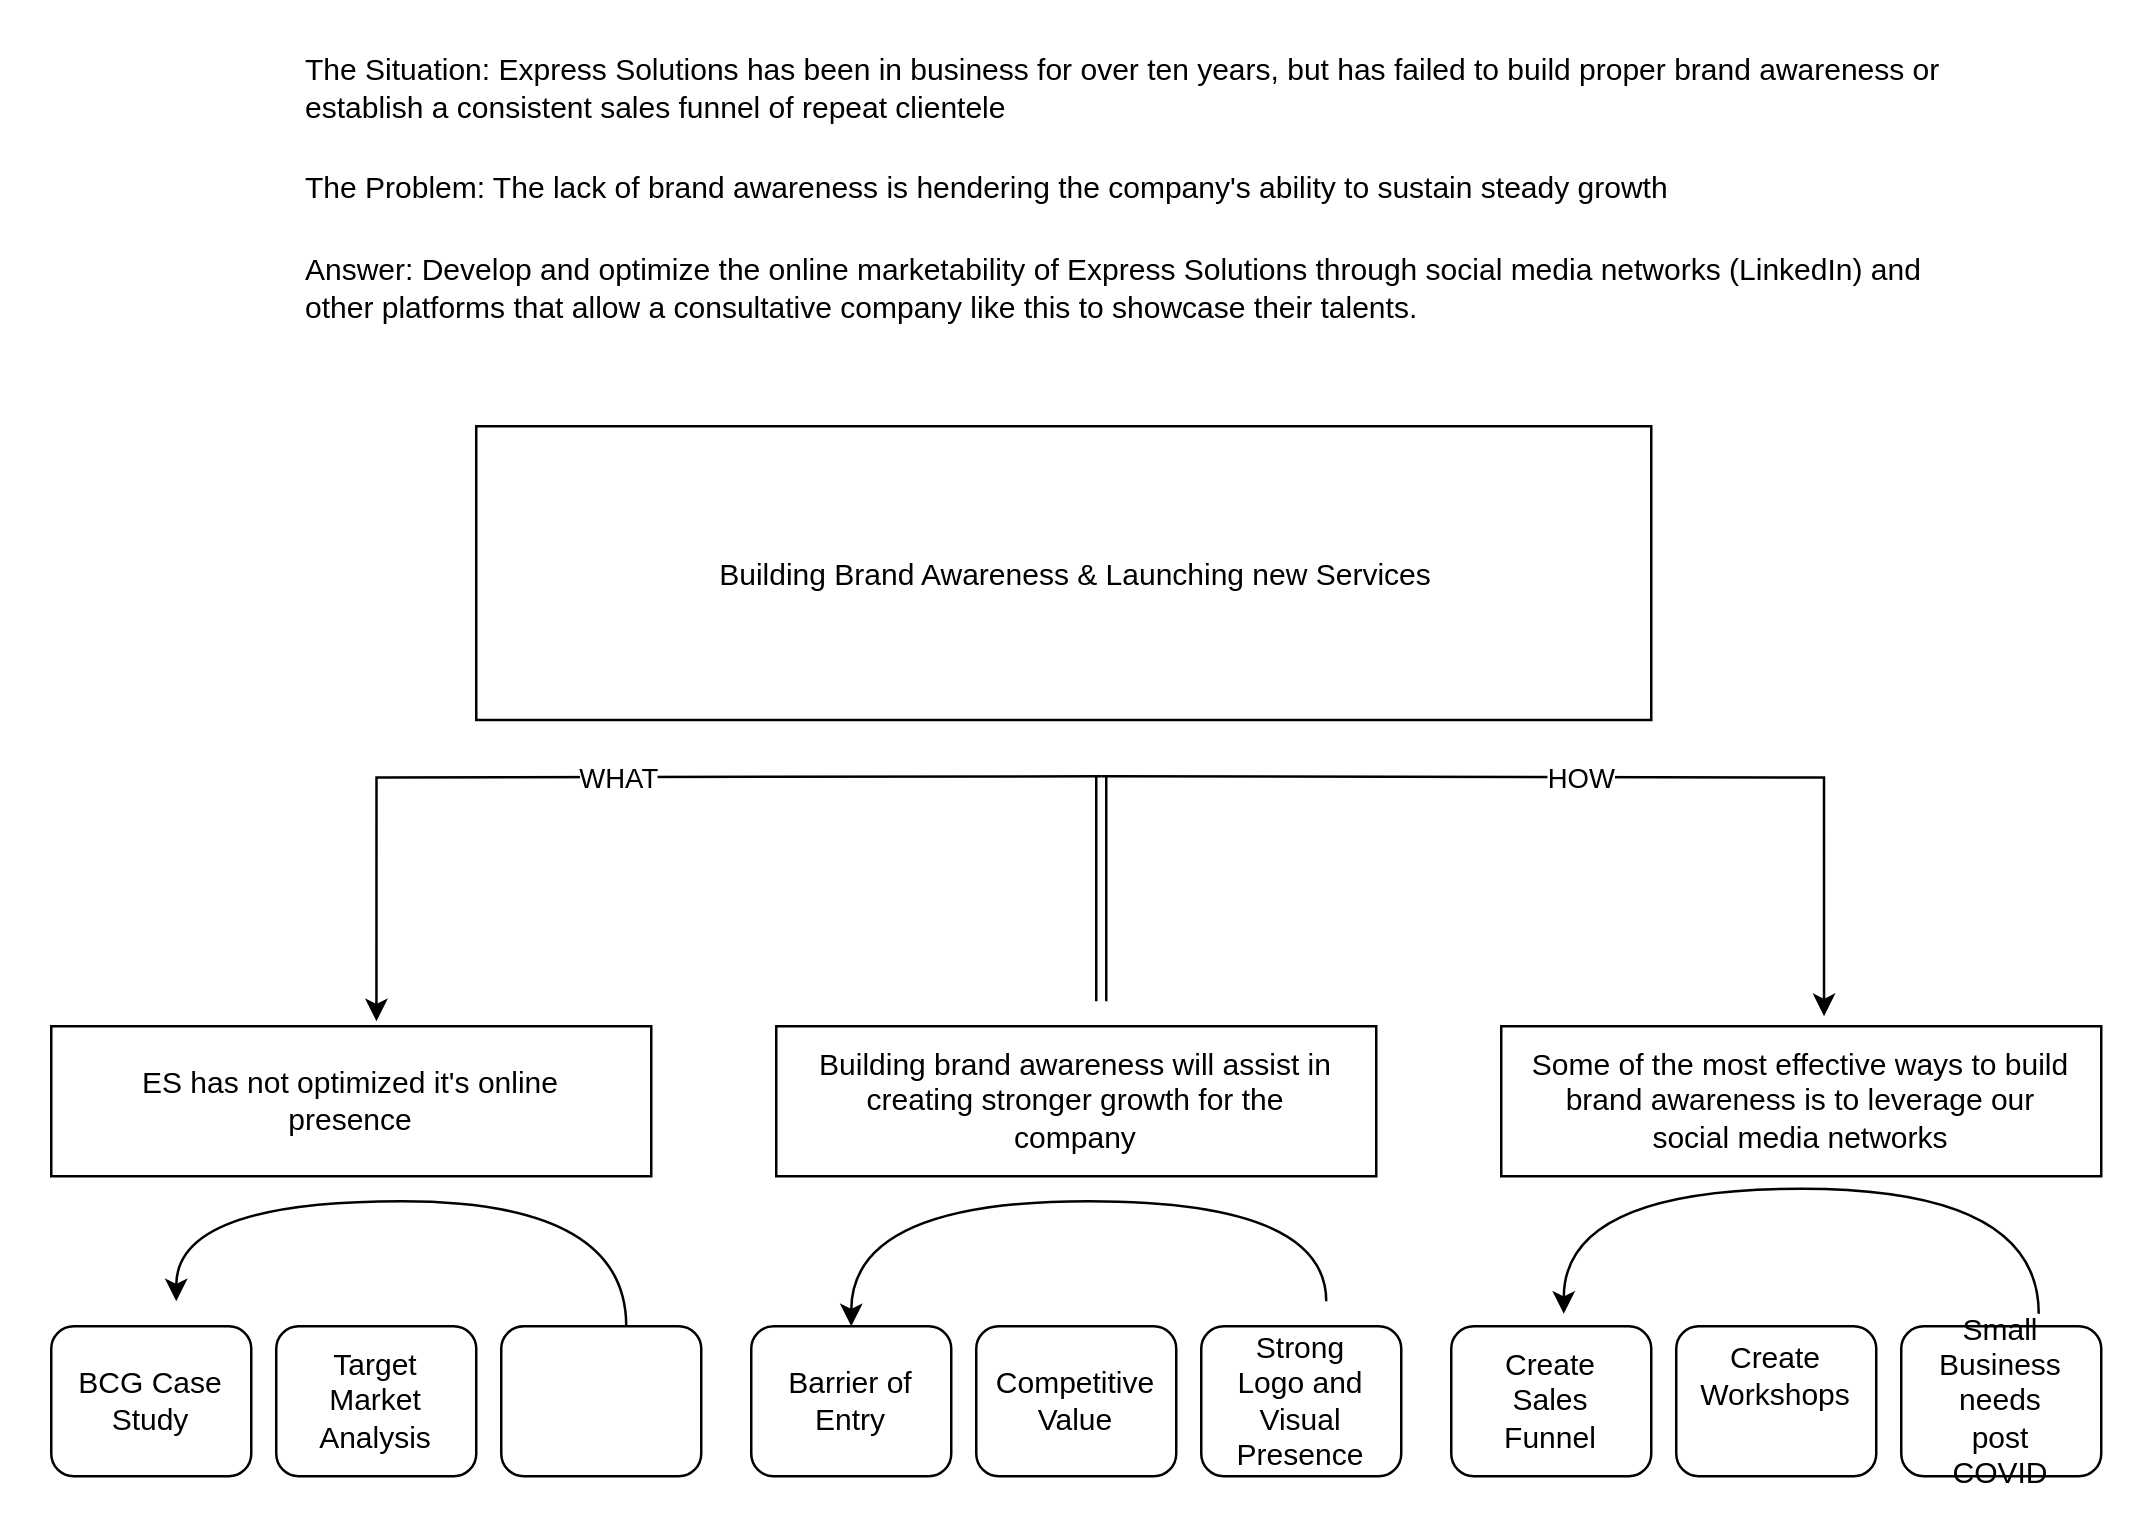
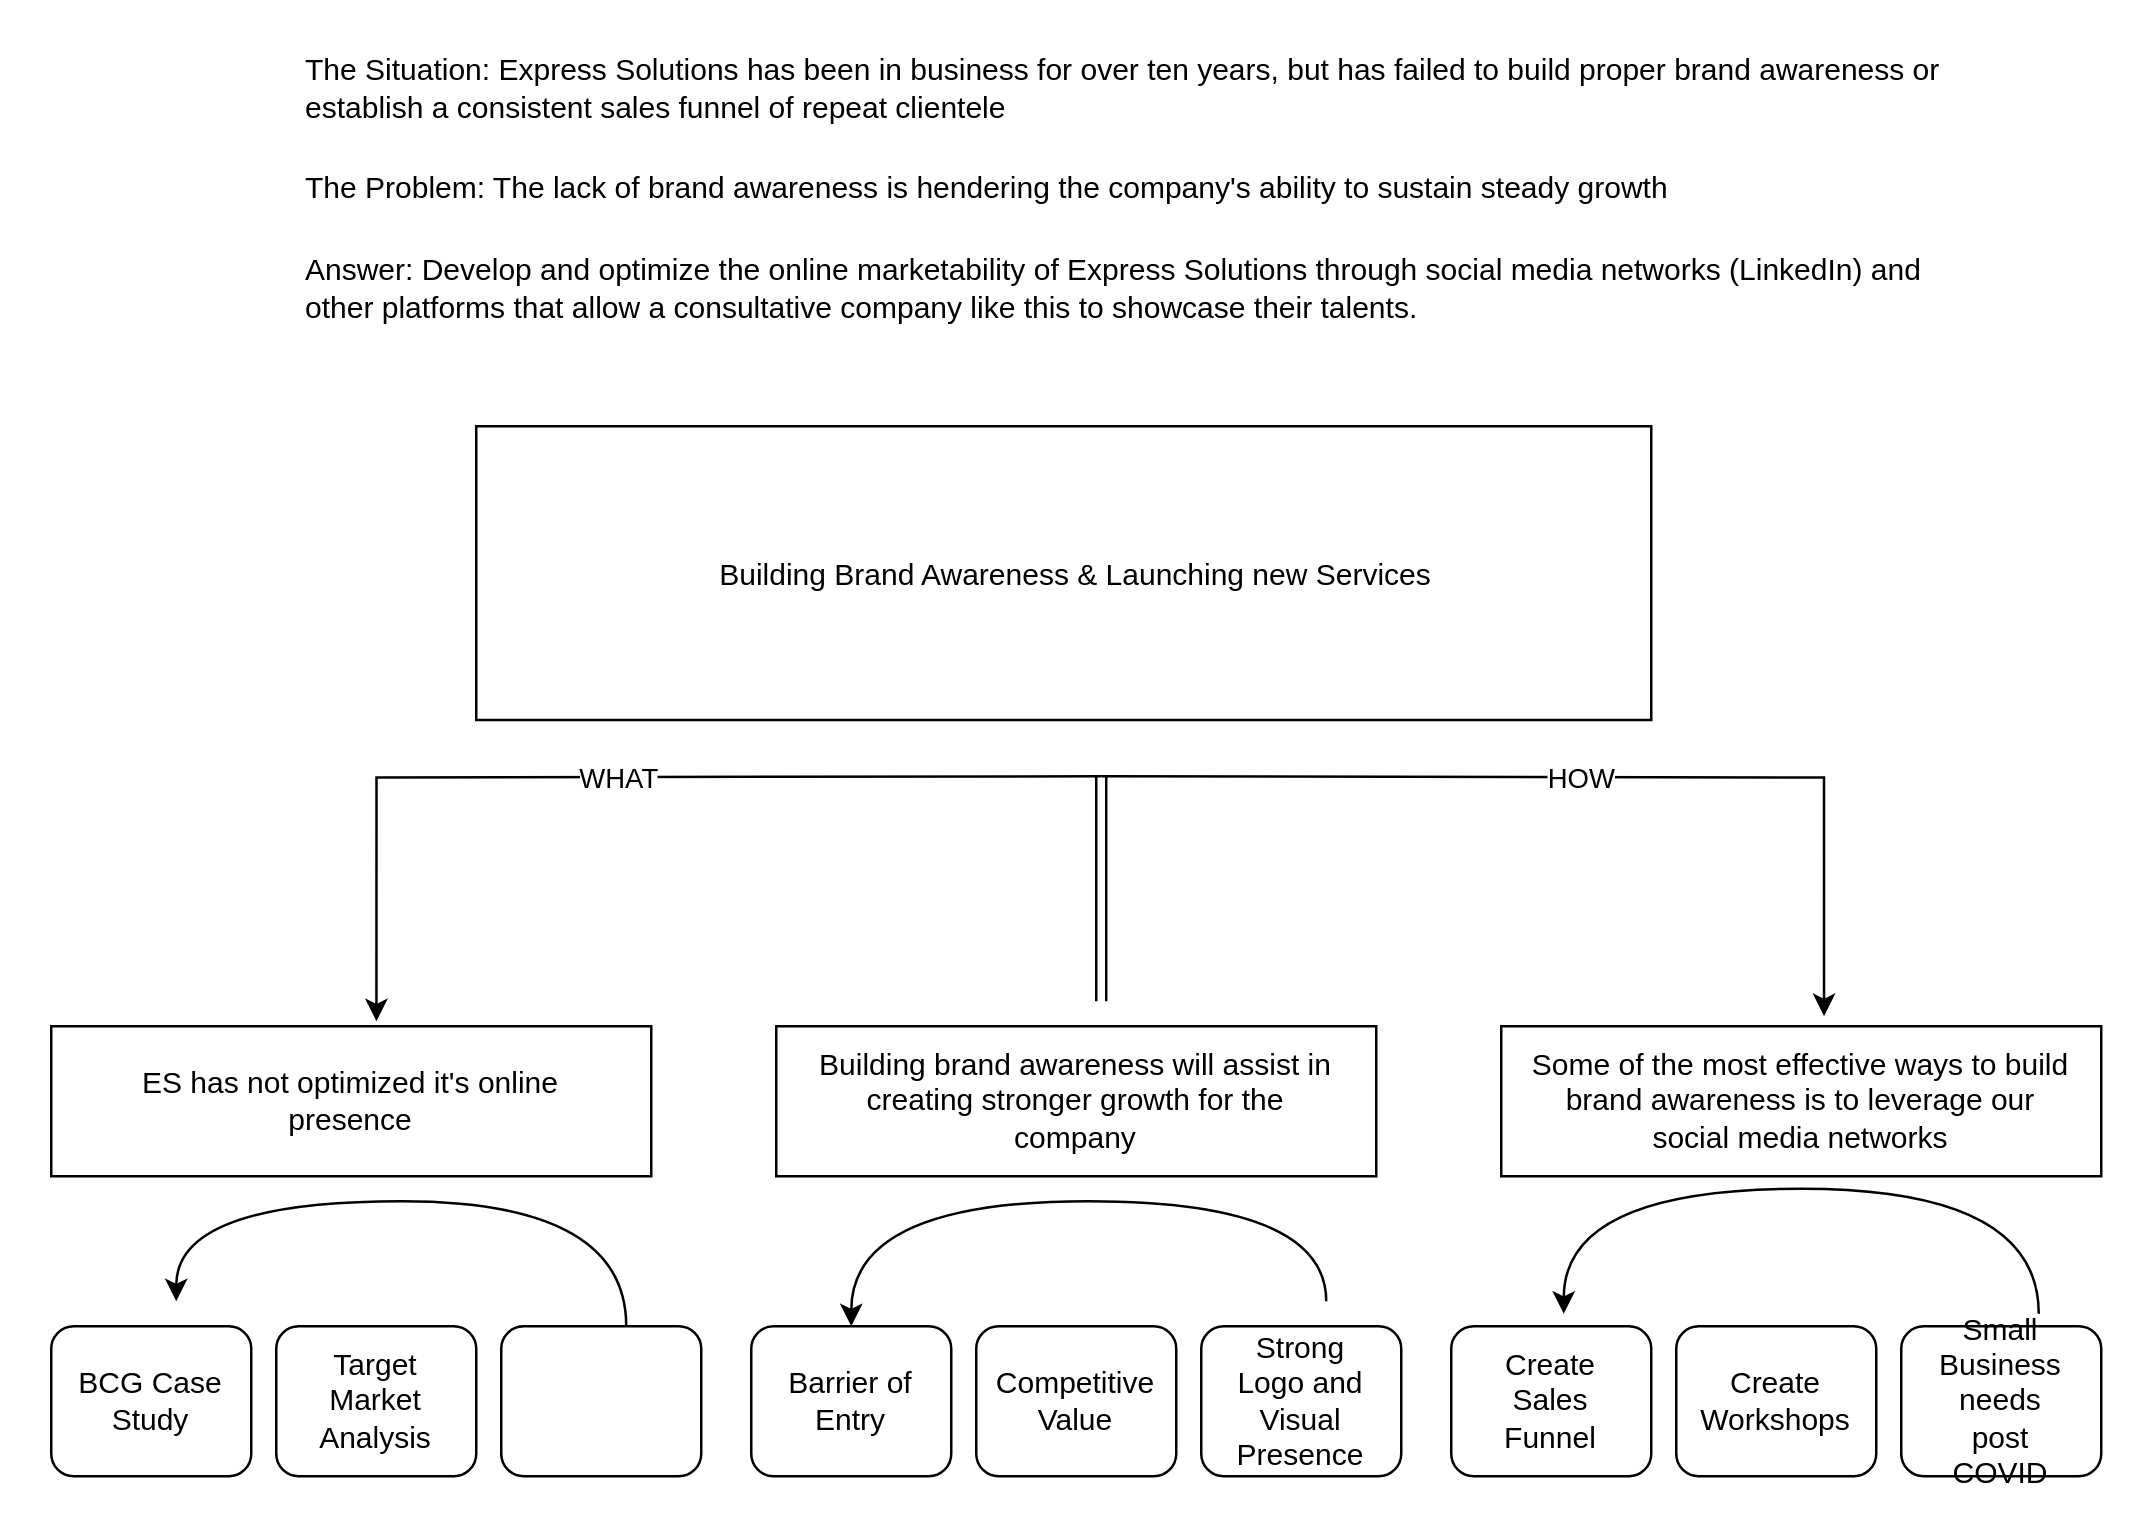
  <mxCell id="0" />
  <mxCell id="1" parent="0" />
  <mxCell id="2" value="" style="rounded=0;whiteSpace=wrap;html=1;" parent="1" vertex="1"><mxGeometry x="190" y="170" width="470" height="117.5" as="geometry" /></mxCell>
  <mxCell id="3" value="" style="rounded=0;whiteSpace=wrap;html=1;" parent="1" vertex="1"><mxGeometry x="20" y="410" width="240" height="60" as="geometry" /></mxCell>
  <mxCell id="4" value="" style="rounded=0;whiteSpace=wrap;html=1;" parent="1" vertex="1"><mxGeometry x="600" y="410" width="240" height="60" as="geometry" /></mxCell>
  <mxCell id="5" value="" style="rounded=0;whiteSpace=wrap;html=1;" parent="1" vertex="1"><mxGeometry x="310" y="410" width="240" height="60" as="geometry" /></mxCell>
  <mxCell id="6" value="" style="rounded=1;whiteSpace=wrap;html=1;" parent="1" vertex="1"><mxGeometry x="20" y="530" width="80" height="60" as="geometry" /></mxCell>
  <mxCell id="7" value="" style="rounded=1;whiteSpace=wrap;html=1;" parent="1" vertex="1"><mxGeometry x="110" y="530" width="80" height="60" as="geometry" /></mxCell>
  <mxCell id="8" value="" style="rounded=1;whiteSpace=wrap;html=1;" parent="1" vertex="1"><mxGeometry x="200" y="530" width="80" height="60" as="geometry" /></mxCell>
  <mxCell id="9" value="" style="rounded=1;whiteSpace=wrap;html=1;" parent="1" vertex="1"><mxGeometry x="300" y="530" width="80" height="60" as="geometry" /></mxCell>
  <mxCell id="10" value="" style="rounded=1;whiteSpace=wrap;html=1;" parent="1" vertex="1"><mxGeometry x="390" y="530" width="80" height="60" as="geometry" /></mxCell>
  <mxCell id="11" value="" style="rounded=1;whiteSpace=wrap;html=1;" parent="1" vertex="1"><mxGeometry x="480" y="530" width="80" height="60" as="geometry" /></mxCell>
  <mxCell id="12" value="" style="rounded=1;whiteSpace=wrap;html=1;" parent="1" vertex="1"><mxGeometry x="580" y="530" width="80" height="60" as="geometry" /></mxCell>
  <mxCell id="13" value="" style="rounded=1;whiteSpace=wrap;html=1;" parent="1" vertex="1"><mxGeometry x="670" y="530" width="80" height="60" as="geometry" /></mxCell>
  <mxCell id="14" value="" style="rounded=1;whiteSpace=wrap;html=1;" parent="1" vertex="1"><mxGeometry x="760" y="530" width="80" height="60" as="geometry" /></mxCell>
  <mxCell id="15" value="Building Brand Awareness &amp;amp; Launching new Services" style="text;html=1;strokeColor=none;fillColor=none;align=center;verticalAlign=middle;whiteSpace=wrap;rounded=0;" parent="1" vertex="1"><mxGeometry x="240" y="200" width="380" height="60" as="geometry" /></mxCell>
  <mxCell id="16" value="ES has not optimized it's online presence" style="text;html=1;strokeColor=none;fillColor=none;align=center;verticalAlign=middle;whiteSpace=wrap;rounded=0;" parent="1" vertex="1"><mxGeometry x="30" y="425" width="220" height="30" as="geometry" /></mxCell>
  <mxCell id="17" value="Building brand awareness will assist in creating stronger growth for the company" style="text;html=1;strokeColor=none;fillColor=none;align=center;verticalAlign=middle;whiteSpace=wrap;rounded=0;" parent="1" vertex="1"><mxGeometry x="320" y="425" width="220" height="30" as="geometry" /></mxCell>
  <mxCell id="18" value="Some of the most effective ways to build brand awareness is to leverage our social media networks" style="text;html=1;strokeColor=none;fillColor=none;align=center;verticalAlign=middle;whiteSpace=wrap;rounded=0;" parent="1" vertex="1"><mxGeometry x="610" y="425" width="220" height="30" as="geometry" /></mxCell>
  <mxCell id="19" value="The Situation: Express Solutions has been in business for over ten years, but has failed to build proper brand awareness or establish a consistent sales funnel of repeat clientele" style="text;html=1;strokeColor=none;fillColor=none;align=left;verticalAlign=middle;whiteSpace=wrap;rounded=0;" parent="1" vertex="1"><mxGeometry x="120" y="20" width="670" height="30" as="geometry" /></mxCell>
  <mxCell id="20" value="The Problem: The lack of brand awareness is hendering the company's ability to sustain steady growth" style="text;html=1;strokeColor=none;fillColor=none;align=left;verticalAlign=middle;whiteSpace=wrap;rounded=0;" parent="1" vertex="1"><mxGeometry x="120" y="60" width="650" height="30" as="geometry" /></mxCell>
  <mxCell id="21" value="Answer: Develop and optimize the online marketability of Express Solutions through social media networks (LinkedIn) and other platforms that allow a consultative company like this to showcase their talents." style="text;html=1;strokeColor=none;fillColor=none;align=left;verticalAlign=middle;whiteSpace=wrap;rounded=0;" parent="1" vertex="1"><mxGeometry x="120" y="100" width="650" height="30" as="geometry" /></mxCell>
  <mxCell id="22" value="BCG Case Study" style="text;html=1;strokeColor=none;fillColor=none;align=center;verticalAlign=middle;whiteSpace=wrap;rounded=0;" vertex="1" parent="1"><mxGeometry x="30" y="545" width="60" height="30" as="geometry" /></mxCell>
  <mxCell id="23" value="Target Market Analysis" style="text;html=1;strokeColor=none;fillColor=none;align=center;verticalAlign=middle;whiteSpace=wrap;rounded=0;" vertex="1" parent="1"><mxGeometry x="120" y="545" width="60" height="30" as="geometry" /></mxCell>
  <mxCell id="24" value="Barrier of Entry" style="text;html=1;strokeColor=none;fillColor=none;align=center;verticalAlign=middle;whiteSpace=wrap;rounded=0;" vertex="1" parent="1"><mxGeometry x="310" y="545" width="60" height="30" as="geometry" /></mxCell>
  <mxCell id="25" value="Competitive Value" style="text;html=1;strokeColor=none;fillColor=none;align=center;verticalAlign=middle;whiteSpace=wrap;rounded=0;" vertex="1" parent="1"><mxGeometry x="400" y="545" width="60" height="30" as="geometry" /></mxCell>
  <mxCell id="26" value="Strong Logo and Visual Presence" style="text;html=1;strokeColor=none;fillColor=none;align=center;verticalAlign=middle;whiteSpace=wrap;rounded=0;" vertex="1" parent="1"><mxGeometry x="490" y="545" width="60" height="30" as="geometry" /></mxCell>
  <mxCell id="27" value="Create Sales Funnel" style="text;html=1;strokeColor=none;fillColor=none;align=center;verticalAlign=middle;whiteSpace=wrap;rounded=0;" vertex="1" parent="1"><mxGeometry x="590" y="545" width="60" height="30" as="geometry" /></mxCell>
- <mxCell id="28" value="Create Workshops" style="text;html=1;strokeColor=none;fillColor=none;align=center;verticalAlign=middle;whiteSpace=wrap;rounded=0;" vertex="1" parent="1"><mxGeometry x="680" y="535" width="60" height="30" as="geometry" /></mxCell>
+ <mxCell id="28" value="Create Workshops" style="text;html=1;strokeColor=none;fillColor=none;align=center;verticalAlign=middle;whiteSpace=wrap;rounded=0;" vertex="1" parent="1"><mxGeometry x="680" y="545" width="60" height="30" as="geometry" /></mxCell>
  <mxCell id="29" value="Small Business needs post COVID" style="text;html=1;strokeColor=none;fillColor=none;align=center;verticalAlign=middle;whiteSpace=wrap;rounded=0;" vertex="1" parent="1"><mxGeometry x="770" y="545" width="60" height="30" as="geometry" /></mxCell>
  <mxCell id="30" value="" style="endArrow=classic;html=1;rounded=0;edgeStyle=orthogonalEdgeStyle;entryX=0.542;entryY=-0.033;entryDx=0;entryDy=0;entryPerimeter=0;" edge="1" parent="1" target="3"><mxGeometry relative="1" as="geometry"><mxPoint x="440" y="310" as="sourcePoint" /><mxPoint x="230" y="340" as="targetPoint" /></mxGeometry></mxCell>
  <mxCell id="31" value="WHAT" style="edgeLabel;resizable=0;html=1;align=center;verticalAlign=middle;" connectable="0" vertex="1" parent="30"><mxGeometry relative="1" as="geometry" /></mxCell>
  <mxCell id="32" value="" style="shape=link;html=1;rounded=0;edgeStyle=orthogonalEdgeStyle;" edge="1" parent="1"><mxGeometry width="100" relative="1" as="geometry"><mxPoint x="440" y="310" as="sourcePoint" /><mxPoint x="440" y="400" as="targetPoint" /></mxGeometry></mxCell>
  <mxCell id="33" value="" style="endArrow=classic;html=1;rounded=0;edgeStyle=orthogonalEdgeStyle;entryX=0.538;entryY=-0.067;entryDx=0;entryDy=0;entryPerimeter=0;" edge="1" parent="1" target="4"><mxGeometry relative="1" as="geometry"><mxPoint x="440" y="310" as="sourcePoint" /><mxPoint x="730" y="340" as="targetPoint" /></mxGeometry></mxCell>
  <mxCell id="34" value="HOW" style="edgeLabel;resizable=0;html=1;align=center;verticalAlign=middle;" connectable="0" vertex="1" parent="33"><mxGeometry relative="1" as="geometry" /></mxCell>
  <mxCell id="35" value="" style="curved=1;endArrow=classic;html=1;rounded=0;edgeStyle=orthogonalEdgeStyle;entryX=0.5;entryY=0;entryDx=0;entryDy=0;" edge="1" parent="1" target="9"><mxGeometry width="50" height="50" relative="1" as="geometry"><mxPoint x="530" y="520" as="sourcePoint" /><mxPoint x="450" y="380" as="targetPoint" /><Array as="points"><mxPoint x="530" y="480" /><mxPoint x="340" y="480" /></Array></mxGeometry></mxCell>
  <mxCell id="36" value="" style="curved=1;endArrow=classic;html=1;rounded=0;edgeStyle=orthogonalEdgeStyle;" edge="1" parent="1"><mxGeometry width="50" height="50" relative="1" as="geometry"><mxPoint x="250" y="530" as="sourcePoint" /><mxPoint x="70" y="520" as="targetPoint" /><Array as="points"><mxPoint x="250" y="480" /><mxPoint x="70" y="480" /></Array></mxGeometry></mxCell>
  <mxCell id="37" value="" style="curved=1;endArrow=classic;html=1;rounded=0;edgeStyle=orthogonalEdgeStyle;entryX=0.5;entryY=0;entryDx=0;entryDy=0;" edge="1" parent="1"><mxGeometry width="50" height="50" relative="1" as="geometry"><mxPoint x="815" y="525" as="sourcePoint" /><mxPoint x="625" y="525" as="targetPoint" /><Array as="points"><mxPoint x="815" y="475" /><mxPoint x="625" y="475" /></Array></mxGeometry></mxCell>
